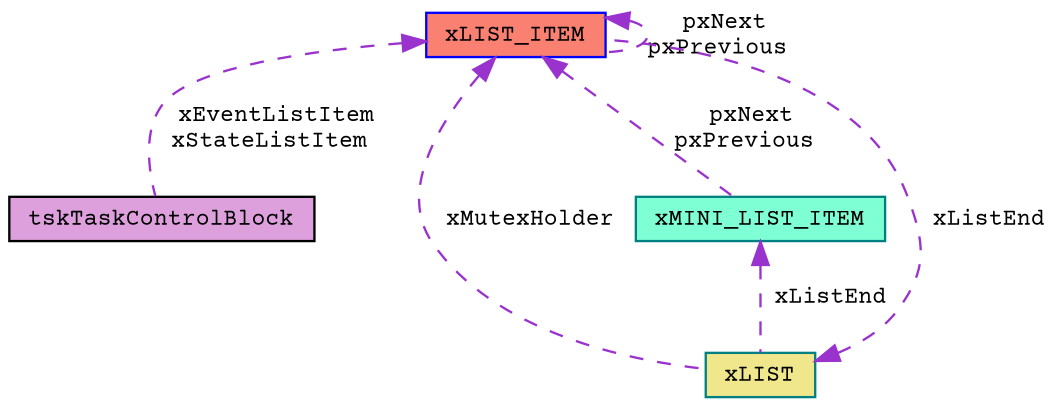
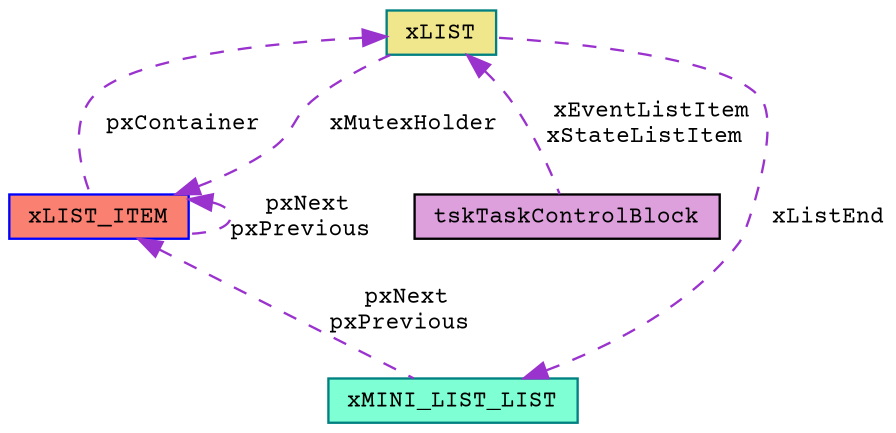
  digraph {
    fontname="Courier Prime"
    node [color=teal fontname="Courier Prime" fontsize=10 shape=record style=filled]
    edge [color=darkorchid3 dir=back fontname="Courier Prime" fontsize=10 labelfontname=Helvetica labelfontsize=10 style=dashed]
    n1 [color=black fillcolor=plum height=0.2 label=tskTaskControlBlock width=0.4]
    n2 [color=blue fillcolor=salmon height=0.2 label=xLIST_ITEM width=0.4]
    n3 [fillcolor=khaki height=0.2 label=xLIST width=0.4]
-   n4 [fillcolor=aquamarine height=0.2 label=xMINI_LIST_ITEM width=0.4]
-   n2 -> n1 [label=" xEventListItem\nxStateListItem"]
+   n4 [fillcolor=aquamarine height=0.2 label=xMINI_LIST_LIST width=0.4]
+   n3 -> n1 [label=" xEventListItem\nxStateListItem"]
    n2 -> n2 [label=" pxNext\npxPrevious"]
    n2 -> n3 [label=" xMutexHolder"]
    n2 -> n4 [label=" pxNext\npxPrevious"]
-   n3 -> n2 [label=" xListEnd"]
+   n3 -> n2 [label=" pxContainer"]
    n4 -> n3 [label=" xListEnd"]
  }
